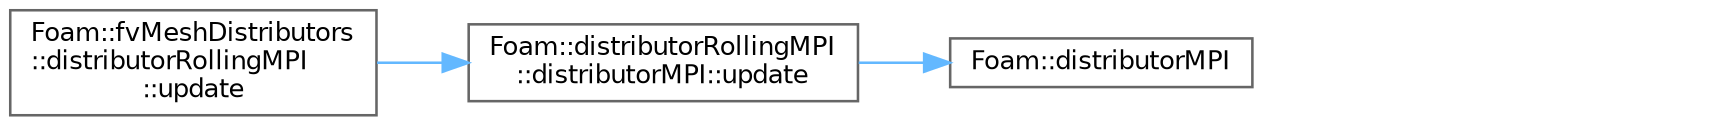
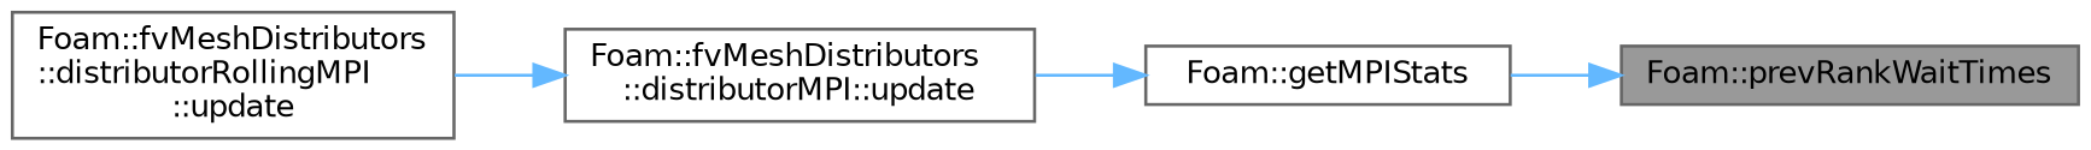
  digraph {
    rankdir=RL
    node [color=grey40 fillcolor=white fontname=Helvetica fontsize=10 shape=box style=filled]
    edge [color=steelblue1 dir=back fontname=Helvetica fontsize=10 labelfontname=Helvetica labelfontsize=10 style=solid]
-   n2 [height=0.2 label="Foam::distributorMPI" width=0.4]
-   n3 [height=0.2 label="Foam::distributorRollingMPI\l::distributorMPI::update" width=0.4]
+   n1 [color=gray40 fillcolor=grey60 fontcolor=black height=0.2 label="Foam::prevRankWaitTimes" width=0.4]
+   n2 [height=0.2 label="Foam::getMPIStats" width=0.4]
+   n3 [height=0.2 label="Foam::fvMeshDistributors\l::distributorMPI::update" width=0.4]
    n4 [height=0.2 label="Foam::fvMeshDistributors\l::distributorRollingMPI\l::update" width=0.4]
+   n1 -> n2
    n2 -> n3
    n3 -> n4
  }
